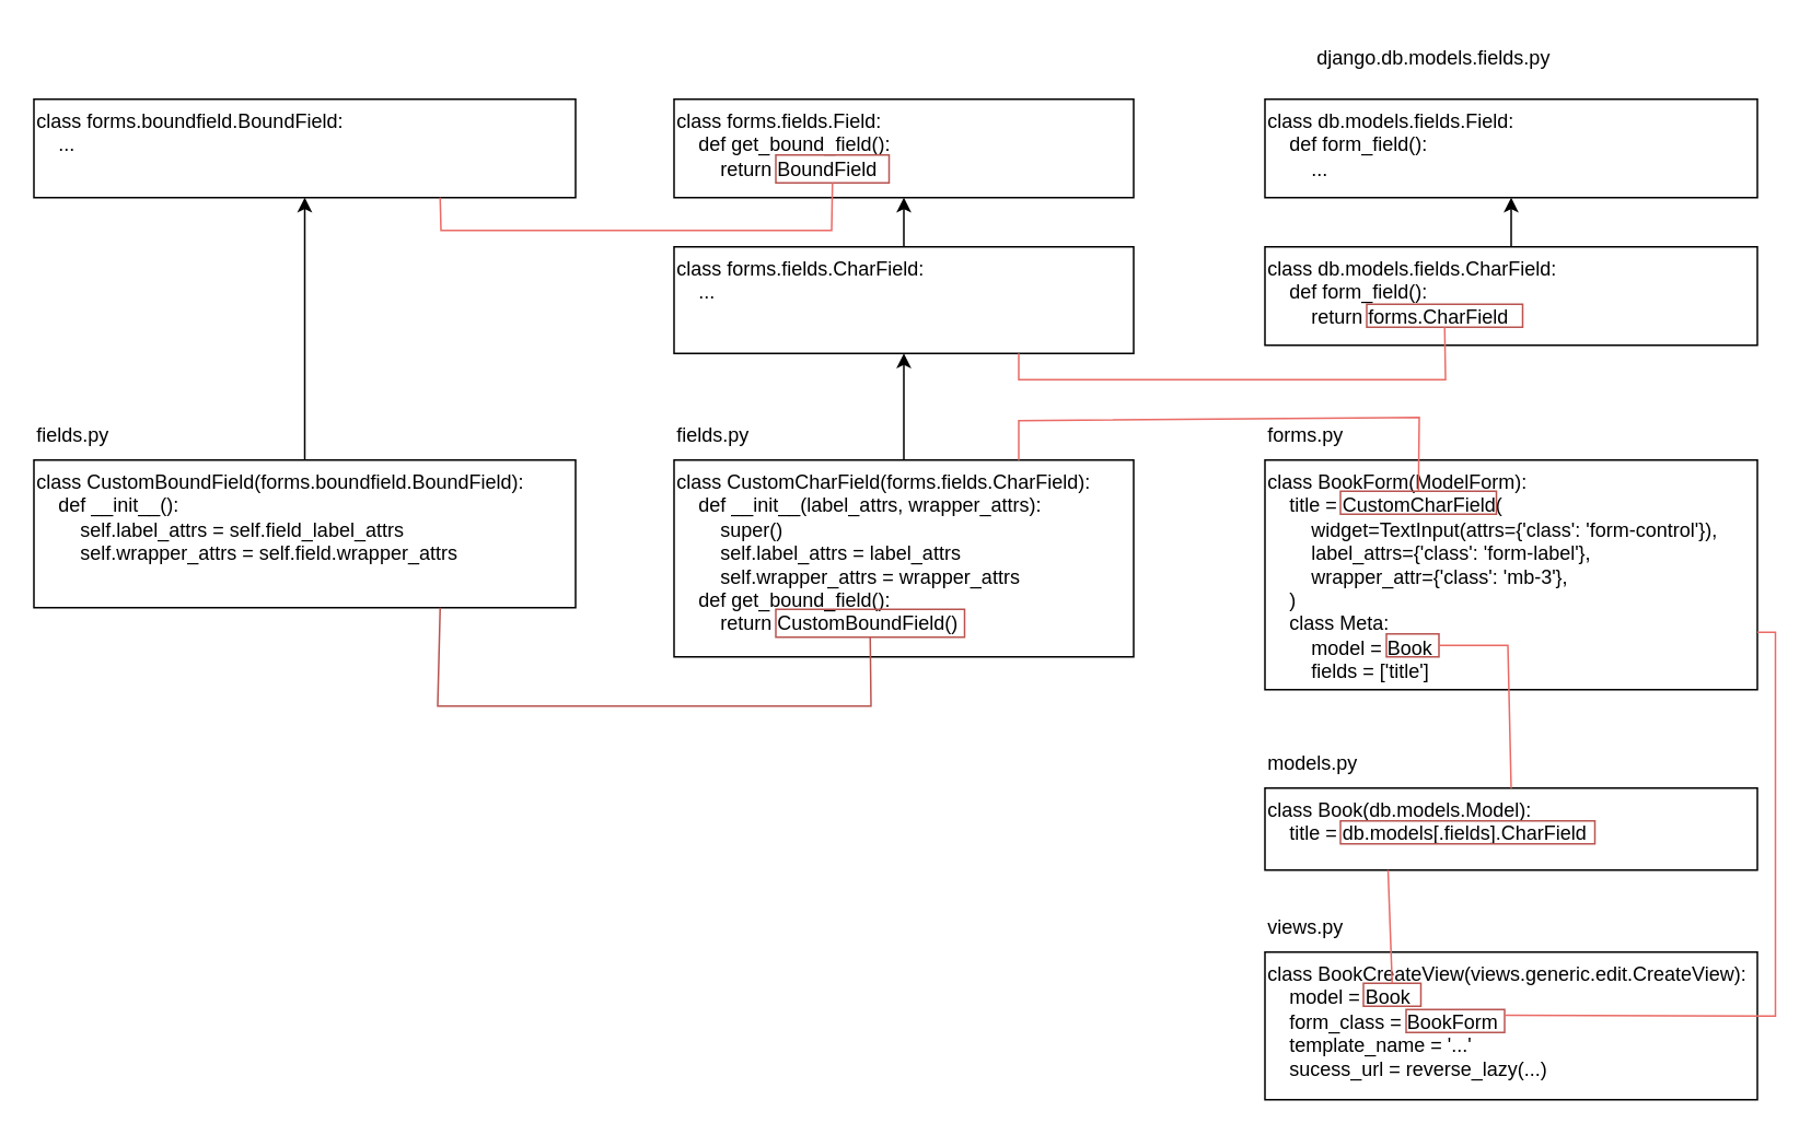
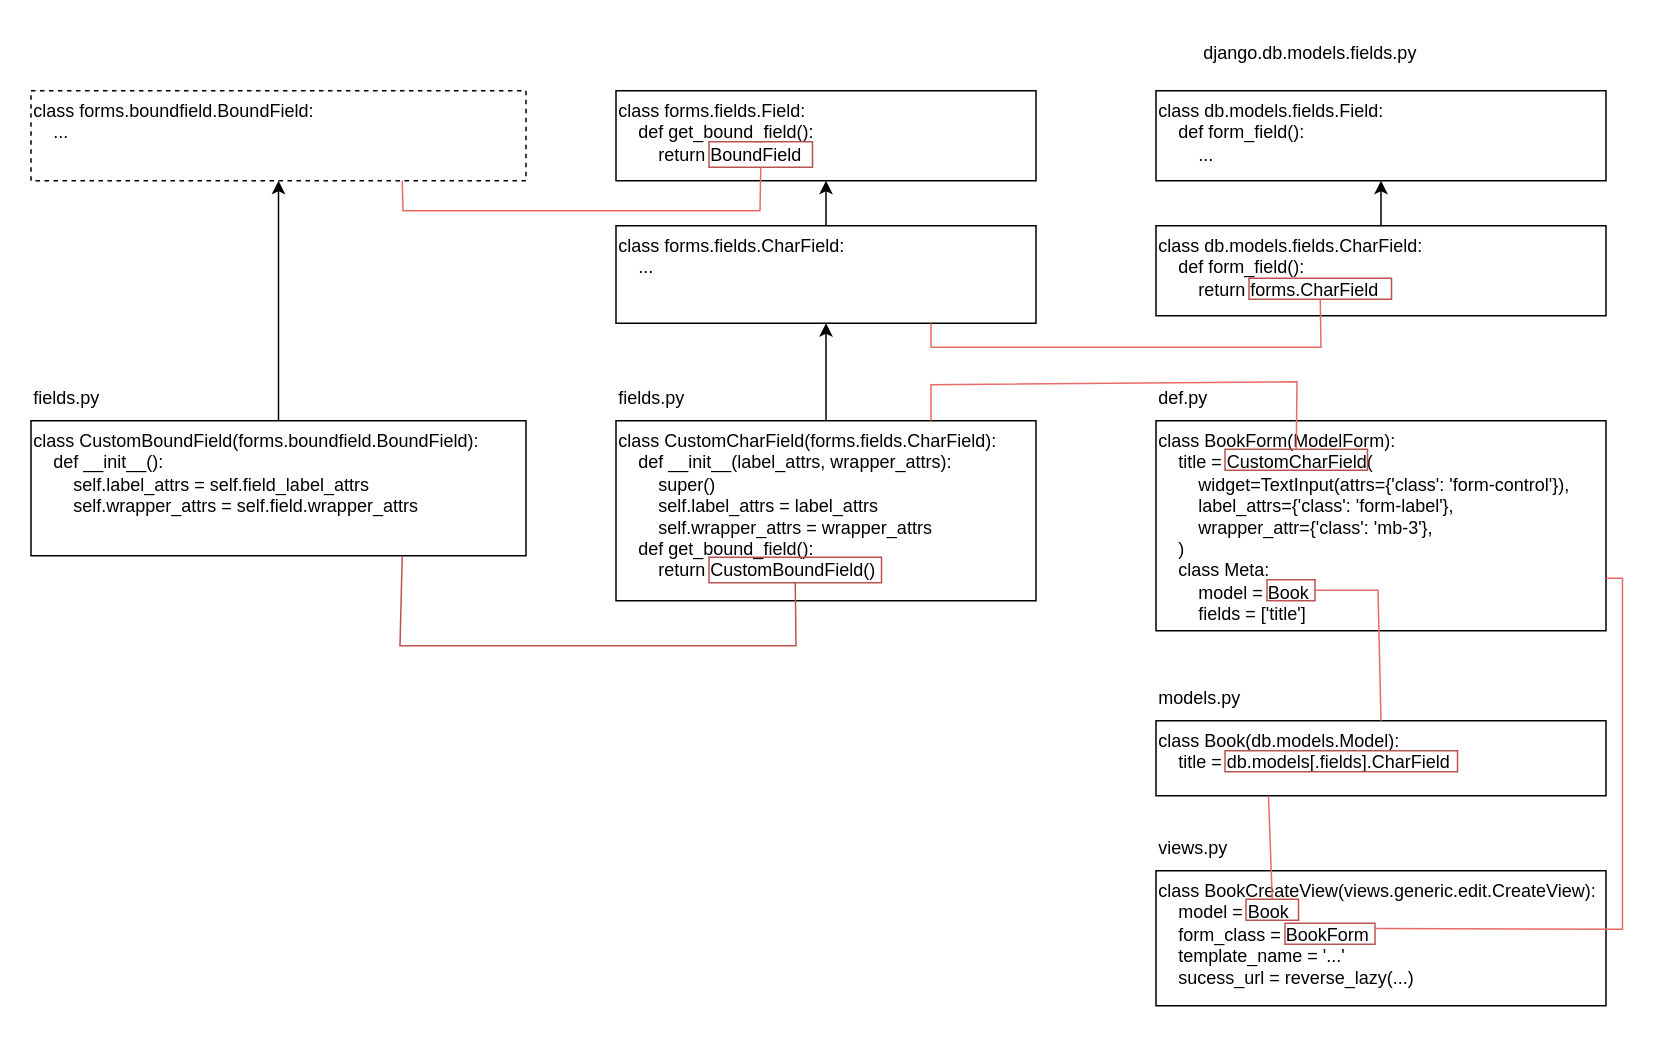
  <mxCell id="0" />
  <mxCell id="1" parent="0" />
  <mxCell id="2" value="class forms.fields.Field:&lt;br&gt;&amp;nbsp; &amp;nbsp; def get_bound_field():&lt;br&gt;&amp;nbsp; &amp;nbsp; &amp;nbsp; &amp;nbsp; return BoundField" style="rounded=0;whiteSpace=wrap;html=1;align=left;verticalAlign=top;" vertex="1" parent="1"><mxGeometry x="410" y="60" width="280" height="60" as="geometry" /></mxCell>
  <mxCell id="3" style="edgeStyle=orthogonalEdgeStyle;rounded=0;orthogonalLoop=1;jettySize=auto;html=1;exitX=0.5;exitY=0;exitDx=0;exitDy=0;entryX=0.5;entryY=1;entryDx=0;entryDy=0;" edge="1" parent="1" source="4" target="2"><mxGeometry relative="1" as="geometry" /></mxCell>
  <mxCell id="4" value="class forms.fields.CharField:&lt;br&gt;&amp;nbsp; &amp;nbsp; ..." style="rounded=0;whiteSpace=wrap;html=1;align=left;verticalAlign=top;" vertex="1" parent="1"><mxGeometry x="410" y="150" width="280" height="65" as="geometry" /></mxCell>
  <mxCell id="5" style="edgeStyle=orthogonalEdgeStyle;rounded=0;orthogonalLoop=1;jettySize=auto;html=1;exitX=0.5;exitY=0;exitDx=0;exitDy=0;entryX=0.5;entryY=1;entryDx=0;entryDy=0;" edge="1" parent="1" source="6" target="4"><mxGeometry relative="1" as="geometry" /></mxCell>
  <mxCell id="6" value="class CustomCharField(forms.fields.CharField):&lt;br&gt;&amp;nbsp; &amp;nbsp; def __init__(label_attrs, wrapper_attrs):&lt;br&gt;&amp;nbsp; &amp;nbsp; &amp;nbsp; &amp;nbsp; super()&lt;br&gt;&amp;nbsp; &amp;nbsp; &amp;nbsp; &amp;nbsp; self.label_attrs = label_attrs&lt;br&gt;&amp;nbsp; &amp;nbsp; &amp;nbsp; &amp;nbsp; self.wrapper_attrs = wrapper_attrs&lt;br&gt;&amp;nbsp; &amp;nbsp; def get_bound_field():&lt;br&gt;&amp;nbsp; &amp;nbsp; &amp;nbsp; &amp;nbsp; return CustomBoundField()" style="rounded=0;whiteSpace=wrap;html=1;align=left;verticalAlign=top;" vertex="1" parent="1"><mxGeometry x="410" y="280" width="280" height="120" as="geometry" /></mxCell>
  <mxCell id="7" value="class db.models.fields.Field:&lt;br&gt;&amp;nbsp; &amp;nbsp; def form_field():&lt;br&gt;&amp;nbsp; &amp;nbsp; &amp;nbsp; &amp;nbsp; ...&lt;br&gt;" style="rounded=0;whiteSpace=wrap;html=1;align=left;verticalAlign=top;" vertex="1" parent="1"><mxGeometry x="770" y="60" width="300" height="60" as="geometry" /></mxCell>
  <mxCell id="8" style="edgeStyle=orthogonalEdgeStyle;rounded=0;orthogonalLoop=1;jettySize=auto;html=1;exitX=0.5;exitY=0;exitDx=0;exitDy=0;entryX=0.5;entryY=1;entryDx=0;entryDy=0;" edge="1" parent="1" source="9" target="7"><mxGeometry relative="1" as="geometry" /></mxCell>
  <mxCell id="9" value="class db.models.fields.CharField:&lt;br&gt;&amp;nbsp; &amp;nbsp; def form_field():&lt;br&gt;&amp;nbsp; &amp;nbsp; &amp;nbsp; &amp;nbsp; return forms.CharField" style="rounded=0;whiteSpace=wrap;html=1;align=left;verticalAlign=top;" vertex="1" parent="1"><mxGeometry x="770" y="150" width="300" height="60" as="geometry" /></mxCell>
  <mxCell id="10" value="class BookForm(ModelForm):&lt;br&gt;&amp;nbsp; &amp;nbsp; title = CustomCharField(&lt;br&gt;&amp;nbsp; &amp;nbsp; &amp;nbsp; &amp;nbsp; widget=TextInput(attrs={'class': 'form-control'}),&lt;br&gt;&amp;nbsp; &amp;nbsp; &amp;nbsp; &amp;nbsp; label_attrs={'class': 'form-label'},&lt;br&gt;&amp;nbsp; &amp;nbsp; &amp;nbsp; &amp;nbsp; wrapper_attr={'class': 'mb-3'},&lt;br&gt;&amp;nbsp; &amp;nbsp; )&lt;br&gt;&amp;nbsp; &amp;nbsp; class Meta:&lt;br&gt;&amp;nbsp; &amp;nbsp; &amp;nbsp; &amp;nbsp; model = Book&lt;br&gt;&amp;nbsp; &amp;nbsp; &amp;nbsp; &amp;nbsp; fields = ['title']" style="rounded=0;whiteSpace=wrap;html=1;align=left;verticalAlign=top;" vertex="1" parent="1"><mxGeometry x="770" y="280" width="300" height="140" as="geometry" /></mxCell>
  <mxCell id="11" value="class Book(db.models.Model):&lt;br&gt;&amp;nbsp; &amp;nbsp; title = db.models[.fields].CharField" style="rounded=0;whiteSpace=wrap;html=1;align=left;verticalAlign=top;" vertex="1" parent="1"><mxGeometry x="770" y="480" width="300" height="50" as="geometry" /></mxCell>
  <mxCell id="12" value="class BookCreateView(views.generic.edit.CreateView):&lt;br&gt;&amp;nbsp; &amp;nbsp; model = Book&lt;br&gt;&amp;nbsp; &amp;nbsp; form_class = BookForm&lt;br&gt;&amp;nbsp; &amp;nbsp; template_name = '...'&lt;br&gt;&amp;nbsp; &amp;nbsp; sucess_url = reverse_lazy(...)" style="rounded=0;whiteSpace=wrap;html=1;align=left;verticalAlign=top;" vertex="1" parent="1"><mxGeometry x="770" y="580" width="300" height="90" as="geometry" /></mxCell>
  <mxCell id="13" value="fields.py" style="text;html=1;strokeColor=none;fillColor=none;align=left;verticalAlign=middle;whiteSpace=wrap;rounded=0;" vertex="1" parent="1"><mxGeometry x="410" y="250" width="60" height="30" as="geometry" /></mxCell>
- <mxCell id="14" value="forms.py" style="text;html=1;strokeColor=none;fillColor=none;align=left;verticalAlign=middle;whiteSpace=wrap;rounded=0;" vertex="1" parent="1"><mxGeometry x="770" y="250" width="60" height="30" as="geometry" /></mxCell>
+ <mxCell id="14" value="def.py" style="text;html=1;strokeColor=none;fillColor=none;align=left;verticalAlign=middle;whiteSpace=wrap;rounded=0;" vertex="1" parent="1"><mxGeometry x="770" y="250" width="60" height="30" as="geometry" /></mxCell>
  <mxCell id="15" value="views.py" style="text;html=1;strokeColor=none;fillColor=none;align=left;verticalAlign=middle;whiteSpace=wrap;rounded=0;" vertex="1" parent="1"><mxGeometry x="770" y="550" width="60" height="30" as="geometry" /></mxCell>
  <mxCell id="16" value="models.py" style="text;html=1;strokeColor=none;fillColor=none;align=left;verticalAlign=middle;whiteSpace=wrap;rounded=0;" vertex="1" parent="1"><mxGeometry x="770" y="450" width="60" height="30" as="geometry" /></mxCell>
  <mxCell id="17" value="django.db.models.fields.py" style="text;html=1;strokeColor=none;fillColor=none;align=left;verticalAlign=middle;whiteSpace=wrap;rounded=0;" vertex="1" parent="1"><mxGeometry x="800" y="20" width="160" height="30" as="geometry" /></mxCell>
  <mxCell id="18" value="" style="group" vertex="1" connectable="0" parent="1"><mxGeometry x="20" y="30" width="330" height="90" as="geometry" /></mxCell>
- <mxCell id="19" value="class forms.boundfield.BoundField:&lt;br&gt;&amp;nbsp; &amp;nbsp; ..." style="rounded=0;whiteSpace=wrap;html=1;align=left;verticalAlign=top;" vertex="1" parent="18"><mxGeometry y="30" width="330" height="60" as="geometry" /></mxCell>
+ <mxCell id="19" value="class forms.boundfield.BoundField:&lt;br&gt;&amp;nbsp; &amp;nbsp; ..." style="rounded=0;whiteSpace=wrap;html=1;align=left;verticalAlign=top;dashed=1;" vertex="1" parent="18"><mxGeometry y="30" width="330" height="60" as="geometry" /></mxCell>
  <mxCell id="20" value="" style="group" vertex="1" connectable="0" parent="1"><mxGeometry x="20" y="250" width="330" height="120" as="geometry" /></mxCell>
  <mxCell id="21" value="class CustomBoundField(forms.boundfield.BoundField):&lt;br&gt;&amp;nbsp; &amp;nbsp; def __init__():&lt;br&gt;&amp;nbsp; &amp;nbsp; &amp;nbsp; &amp;nbsp; self.label_attrs = self.field_label_attrs&lt;br&gt;&amp;nbsp; &amp;nbsp; &amp;nbsp; &amp;nbsp; self.wrapper_attrs = self.field.wrapper_attrs" style="rounded=0;whiteSpace=wrap;html=1;verticalAlign=top;align=left;" vertex="1" parent="20"><mxGeometry y="30" width="330" height="90" as="geometry" /></mxCell>
  <mxCell id="22" value="fields.py" style="text;html=1;strokeColor=none;fillColor=none;align=left;verticalAlign=middle;whiteSpace=wrap;rounded=0;" vertex="1" parent="20"><mxGeometry width="60" height="30" as="geometry" /></mxCell>
  <mxCell id="23" style="edgeStyle=orthogonalEdgeStyle;rounded=0;orthogonalLoop=1;jettySize=auto;html=1;exitX=0.5;exitY=0;exitDx=0;exitDy=0;entryX=0.5;entryY=1;entryDx=0;entryDy=0;" edge="1" parent="1" source="21" target="19"><mxGeometry relative="1" as="geometry" /></mxCell>
  <mxCell id="24" value="" style="rounded=0;whiteSpace=wrap;html=1;fillColor=none;strokeColor=#b85450;gradientColor=none;" vertex="1" parent="1"><mxGeometry x="472" y="371" width="115" height="17" as="geometry" /></mxCell>
  <mxCell id="25" value="" style="endArrow=none;html=1;rounded=0;strokeColor=#b85450;entryX=0.5;entryY=1;entryDx=0;entryDy=0;exitX=0.75;exitY=1;exitDx=0;exitDy=0;fillColor=#f8cecc;" edge="1" parent="1" source="21" target="24"><mxGeometry width="50" height="50" relative="1" as="geometry"><mxPoint x="520" y="450" as="sourcePoint" /><mxPoint x="570" y="400" as="targetPoint" /><Array as="points"><mxPoint x="266" y="430" /><mxPoint x="530" y="430" /></Array></mxGeometry></mxCell>
  <mxCell id="26" value="" style="rounded=0;whiteSpace=wrap;html=1;fillColor=none;strokeColor=#b85450;gradientColor=none;" vertex="1" parent="1"><mxGeometry x="472" y="94" width="69" height="17" as="geometry" /></mxCell>
  <mxCell id="27" value="" style="endArrow=none;html=1;rounded=0;strokeColor=#EA6B66;entryX=0.5;entryY=1;entryDx=0;entryDy=0;exitX=0.75;exitY=1;exitDx=0;exitDy=0;" edge="1" parent="1" source="19" target="26"><mxGeometry width="50" height="50" relative="1" as="geometry"><mxPoint x="430" y="237" as="sourcePoint" /><mxPoint x="480" y="187" as="targetPoint" /><Array as="points"><mxPoint x="268" y="140" /><mxPoint x="506" y="140" /></Array></mxGeometry></mxCell>
  <mxCell id="28" value="" style="rounded=0;whiteSpace=wrap;html=1;fillColor=none;strokeColor=#b85450;gradientColor=none;" vertex="1" parent="1"><mxGeometry x="844" y="386" width="32" height="14" as="geometry" /></mxCell>
  <mxCell id="29" value="" style="rounded=0;whiteSpace=wrap;html=1;fillColor=none;strokeColor=#b85450;gradientColor=none;" vertex="1" parent="1"><mxGeometry x="816" y="299" width="95" height="14" as="geometry" /></mxCell>
  <mxCell id="30" value="" style="rounded=0;whiteSpace=wrap;html=1;fillColor=none;strokeColor=#b85450;gradientColor=none;" vertex="1" parent="1"><mxGeometry x="816" y="500" width="155" height="14" as="geometry" /></mxCell>
  <mxCell id="31" value="" style="rounded=0;whiteSpace=wrap;html=1;fillColor=none;strokeColor=#b85450;gradientColor=none;" vertex="1" parent="1"><mxGeometry x="830" y="599" width="35" height="14" as="geometry" /></mxCell>
  <mxCell id="32" value="" style="rounded=0;whiteSpace=wrap;html=1;fillColor=none;strokeColor=#b85450;gradientColor=none;" vertex="1" parent="1"><mxGeometry x="856" y="615" width="60" height="14" as="geometry" /></mxCell>
  <mxCell id="33" value="" style="rounded=0;whiteSpace=wrap;html=1;fillColor=none;strokeColor=#b85450;gradientColor=none;" vertex="1" parent="1"><mxGeometry x="832" y="185" width="95" height="14" as="geometry" /></mxCell>
  <mxCell id="34" value="" style="endArrow=none;html=1;rounded=0;strokeColor=#EA6B66;entryX=0.5;entryY=1;entryDx=0;entryDy=0;exitX=0.75;exitY=1;exitDx=0;exitDy=0;" edge="1" parent="1" source="4" target="33"><mxGeometry width="50" height="50" relative="1" as="geometry"><mxPoint x="760" y="212" as="sourcePoint" /><mxPoint x="810" y="162" as="targetPoint" /><Array as="points"><mxPoint x="620" y="231" /><mxPoint x="880" y="231" /></Array></mxGeometry></mxCell>
  <mxCell id="35" value="" style="endArrow=none;html=1;rounded=0;strokeColor=#EA6B66;entryX=0.5;entryY=0;entryDx=0;entryDy=0;exitX=0.75;exitY=0;exitDx=0;exitDy=0;" edge="1" parent="1" source="6" target="29"><mxGeometry width="50" height="50" relative="1" as="geometry"><mxPoint x="760" y="212" as="sourcePoint" /><mxPoint x="810" y="162" as="targetPoint" /><Array as="points"><mxPoint x="620" y="256" /><mxPoint x="864" y="254" /></Array></mxGeometry></mxCell>
  <mxCell id="36" value="" style="endArrow=none;html=1;rounded=0;strokeColor=#EA6B66;entryX=1;entryY=0.5;entryDx=0;entryDy=0;exitX=0.5;exitY=0;exitDx=0;exitDy=0;" edge="1" parent="1" source="11" target="28"><mxGeometry width="50" height="50" relative="1" as="geometry"><mxPoint x="760" y="358" as="sourcePoint" /><mxPoint x="810" y="308" as="targetPoint" /><Array as="points"><mxPoint x="918" y="393" /></Array></mxGeometry></mxCell>
  <mxCell id="37" value="" style="endArrow=none;html=1;rounded=0;strokeColor=#EA6B66;exitX=0.5;exitY=0;exitDx=0;exitDy=0;entryX=0.25;entryY=1;entryDx=0;entryDy=0;" edge="1" parent="1" source="31" target="11"><mxGeometry width="50" height="50" relative="1" as="geometry"><mxPoint x="760" y="468" as="sourcePoint" /><mxPoint x="810" y="418" as="targetPoint" /></mxGeometry></mxCell>
  <mxCell id="38" value="" style="endArrow=none;html=1;rounded=0;strokeColor=#EA6B66;entryX=1;entryY=0.25;entryDx=0;entryDy=0;exitX=1;exitY=0.75;exitDx=0;exitDy=0;" edge="1" parent="1" source="10" target="32"><mxGeometry width="50" height="50" relative="1" as="geometry"><mxPoint x="760" y="468" as="sourcePoint" /><mxPoint x="810" y="418" as="targetPoint" /><Array as="points"><mxPoint x="1081" y="385" /><mxPoint x="1081" y="619" /></Array></mxGeometry></mxCell>
